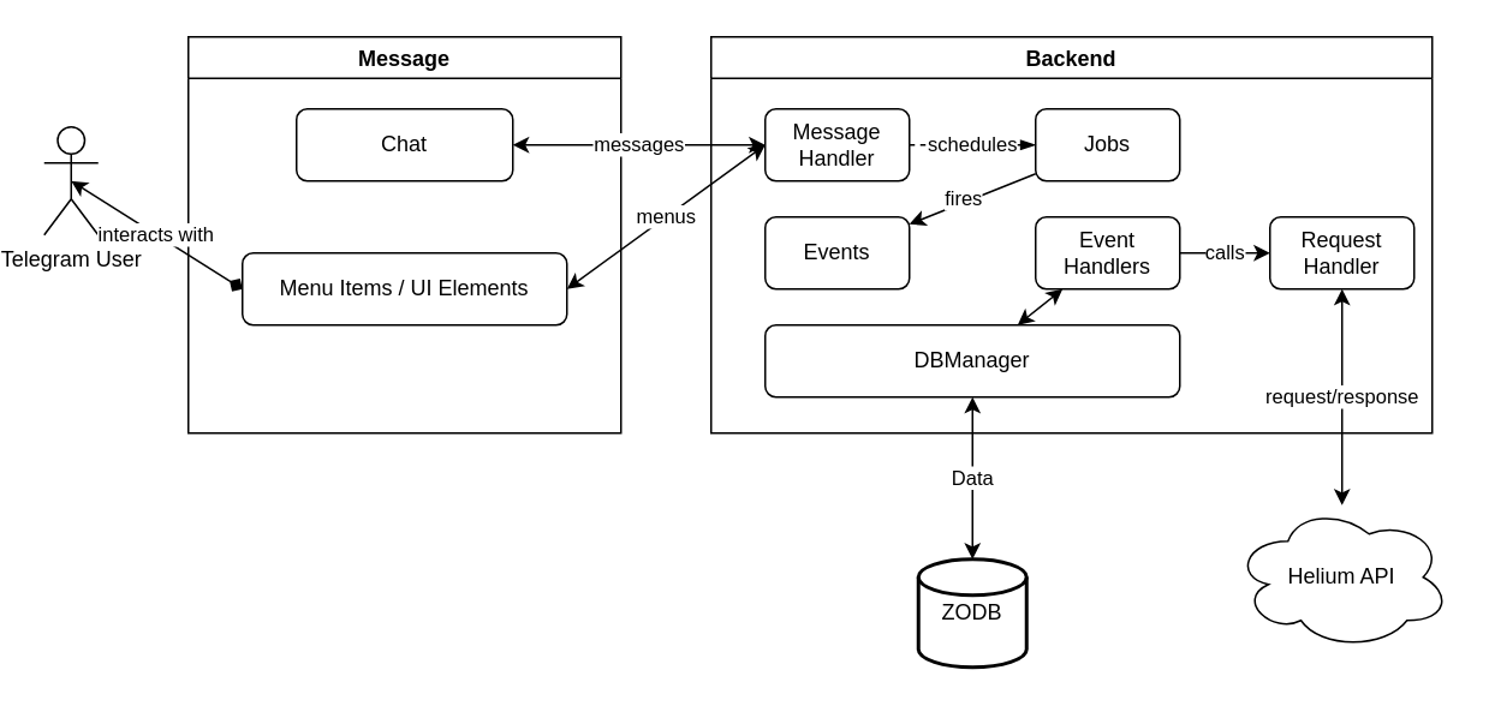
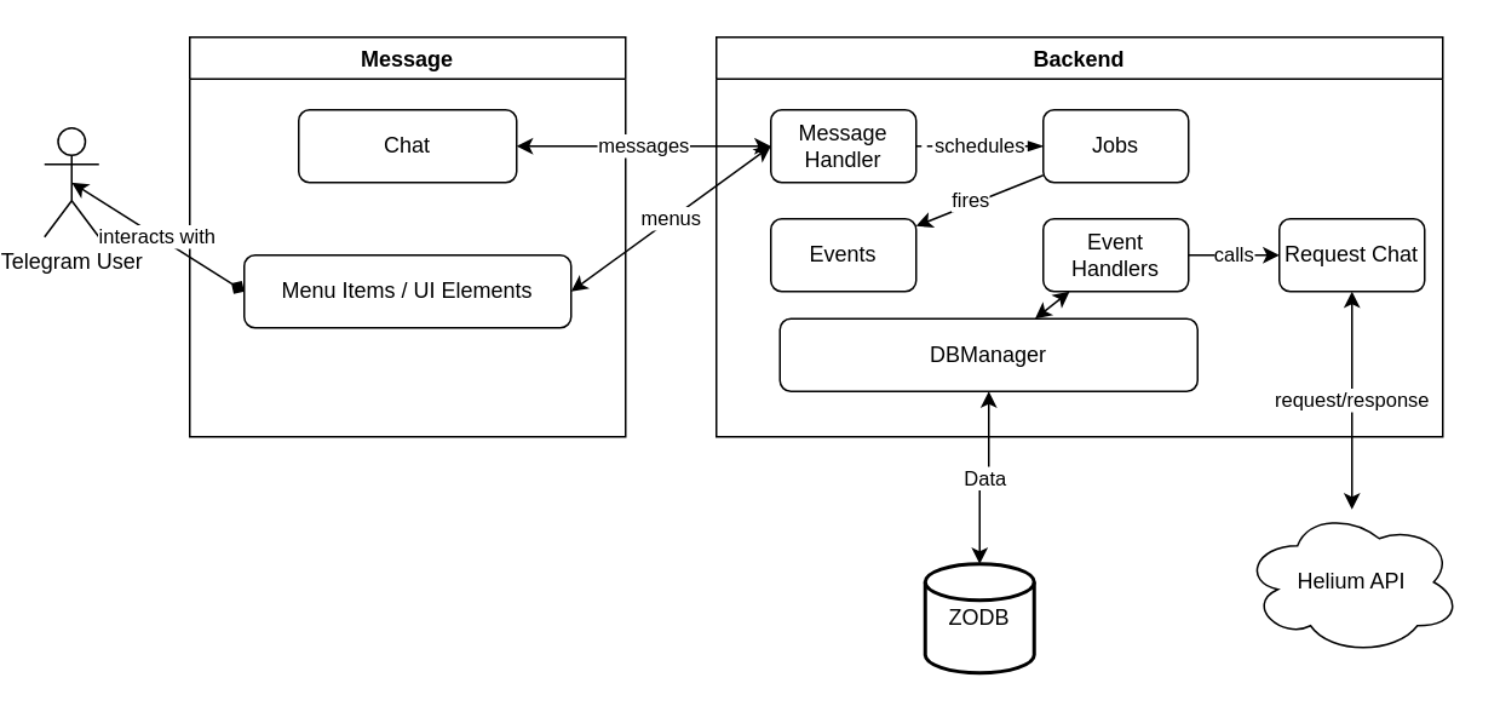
  <mxCell id="0" />
  <mxCell id="1" parent="0" />
  <mxCell id="2" value="Telegram User" style="shape=umlActor;verticalLabelPosition=bottom;verticalAlign=top;html=1;outlineConnect=0;" vertex="1" parent="1"><mxGeometry x="20" y="70" width="30" height="60" as="geometry" /></mxCell>
  <mxCell id="3" value="Message" style="swimlane;" vertex="1" parent="1"><mxGeometry x="100" y="20" width="240" height="220" as="geometry" /></mxCell>
  <mxCell id="4" value="Menu Items / UI Elements" style="rounded=1;whiteSpace=wrap;html=1;" vertex="1" parent="3"><mxGeometry x="30" y="120" width="180" height="40" as="geometry" /></mxCell>
  <mxCell id="5" value="Chat" style="rounded=1;whiteSpace=wrap;html=1;" vertex="1" parent="3"><mxGeometry x="60" y="40" width="120" height="40" as="geometry" /></mxCell>
  <mxCell id="6" value="ZODB" style="strokeWidth=2;html=1;shape=mxgraph.flowchart.database;whiteSpace=wrap;" vertex="1" parent="1"><mxGeometry x="505" y="310" width="60" height="60" as="geometry" /></mxCell>
  <mxCell id="7" value="Backend" style="swimlane;" vertex="1" parent="1"><mxGeometry x="390" y="20" width="400" height="220" as="geometry" /></mxCell>
  <mxCell id="8" value="Message Handler" style="rounded=1;whiteSpace=wrap;html=1;" vertex="1" parent="7"><mxGeometry x="30" y="40" width="80" height="40" as="geometry" /></mxCell>
- <mxCell id="9" value="DBManager" style="rounded=1;whiteSpace=wrap;html=1;" vertex="1" parent="7"><mxGeometry x="30" y="160" width="230" height="40" as="geometry" /></mxCell>
+ <mxCell id="9" value="DBManager" style="rounded=1;whiteSpace=wrap;html=1;" vertex="1" parent="7"><mxGeometry x="35" y="155" width="230" height="40" as="geometry" /></mxCell>
  <mxCell id="10" value="Events" style="rounded=1;whiteSpace=wrap;html=1;" vertex="1" parent="7"><mxGeometry x="30" y="100" width="80" height="40" as="geometry" /></mxCell>
  <mxCell id="11" value="Event Handlers" style="rounded=1;whiteSpace=wrap;html=1;" vertex="1" parent="7"><mxGeometry x="180" y="100" width="80" height="40" as="geometry" /></mxCell>
  <mxCell id="12" value="Jobs" style="rounded=1;whiteSpace=wrap;html=1;" vertex="1" parent="7"><mxGeometry x="180" y="40" width="80" height="40" as="geometry" /></mxCell>
- <mxCell id="13" value="Request Handler" style="rounded=1;whiteSpace=wrap;html=1;" vertex="1" parent="7"><mxGeometry x="310" y="100" width="80" height="40" as="geometry" /></mxCell>
+ <mxCell id="13" value="Request Chat" style="rounded=1;whiteSpace=wrap;html=1;" vertex="1" parent="7"><mxGeometry x="310" y="100" width="80" height="40" as="geometry" /></mxCell>
  <mxCell id="14" value="fires" style="endArrow=classic;html=1;rounded=0;" edge="1" parent="7" source="12" target="10"><mxGeometry x="0.123" y="-2" width="50" height="50" relative="1" as="geometry"><mxPoint x="40" y="360" as="sourcePoint" /><mxPoint x="90" y="310" as="targetPoint" /><mxPoint as="offset" /></mxGeometry></mxCell>
  <mxCell id="15" value="calls" style="endArrow=classic;html=1;rounded=0;" edge="1" parent="7" source="11" target="13"><mxGeometry width="50" height="50" relative="1" as="geometry"><mxPoint x="280" y="320" as="sourcePoint" /><mxPoint x="330" y="270" as="targetPoint" /></mxGeometry></mxCell>
  <mxCell id="16" value="schedules" style="endArrow=blockThin;dashed=1;html=1;rounded=0;endFill=1;" edge="1" parent="7" source="8" target="12"><mxGeometry width="50" height="50" relative="1" as="geometry"><mxPoint x="-100" y="330" as="sourcePoint" /><mxPoint x="-50" y="280" as="targetPoint" /></mxGeometry></mxCell>
  <mxCell id="17" value="" style="endArrow=classic;startArrow=classic;html=1;rounded=0;" edge="1" parent="7" source="9" target="11"><mxGeometry width="50" height="50" relative="1" as="geometry"><mxPoint x="50" y="310" as="sourcePoint" /><mxPoint x="100" y="260" as="targetPoint" /></mxGeometry></mxCell>
  <mxCell id="18" value="Data" style="edgeStyle=orthogonalEdgeStyle;rounded=0;orthogonalLoop=1;jettySize=auto;html=1;startArrow=classic;startFill=1;" edge="1" parent="1" source="9" target="6"><mxGeometry relative="1" as="geometry" /></mxCell>
  <mxCell id="19" value="interacts with" style="endArrow=diamond;startArrow=classic;html=1;rounded=0;exitX=0.5;exitY=0.5;exitDx=0;exitDy=0;exitPerimeter=0;entryX=0;entryY=0.5;entryDx=0;entryDy=0;" edge="1" parent="1" source="2" target="4"><mxGeometry width="50" height="50" relative="1" as="geometry"><mxPoint x="80" y="330" as="sourcePoint" /><mxPoint x="130" y="280" as="targetPoint" /></mxGeometry></mxCell>
  <mxCell id="20" value="menus" style="endArrow=classic;startArrow=classic;html=1;rounded=0;exitX=1;exitY=0.5;exitDx=0;exitDy=0;entryX=0;entryY=0.5;entryDx=0;entryDy=0;" edge="1" parent="1" source="4" target="8"><mxGeometry width="50" height="50" relative="1" as="geometry"><mxPoint x="340" y="330" as="sourcePoint" /><mxPoint x="390" y="280" as="targetPoint" /></mxGeometry></mxCell>
  <mxCell id="21" value="messages" style="endArrow=classic;startArrow=classic;html=1;rounded=0;exitX=1;exitY=0.5;exitDx=0;exitDy=0;entryX=0;entryY=0.5;entryDx=0;entryDy=0;" edge="1" parent="1" source="5" target="8"><mxGeometry width="50" height="50" relative="1" as="geometry"><mxPoint x="330" y="330" as="sourcePoint" /><mxPoint x="380" y="280" as="targetPoint" /></mxGeometry></mxCell>
  <mxCell id="22" value="Helium API" style="ellipse;shape=cloud;whiteSpace=wrap;html=1;" vertex="1" parent="1"><mxGeometry x="680" y="280" width="120" height="80" as="geometry" /></mxCell>
  <mxCell id="23" value="request/response" style="endArrow=classic;startArrow=classic;html=1;rounded=0;" edge="1" parent="1" source="22" target="13"><mxGeometry width="50" height="50" relative="1" as="geometry"><mxPoint x="390" y="360" as="sourcePoint" /><mxPoint x="440" y="310" as="targetPoint" /></mxGeometry></mxCell>
